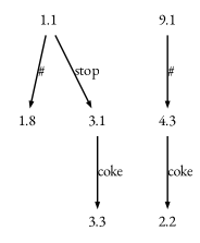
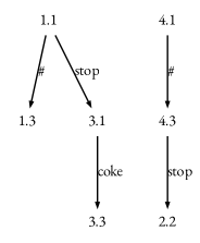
  digraph {
    fontname="EB Garamond"
    rankdir=TB
    node [fontname="EB Garamond" fontsize=10 shape=plaintext]
    edge [arrowsize=0.3 fontname="EB Garamond" fontsize=10]
    1.1 [height=.2 width=.3]
-   1.3 [height=.2 width=.3 label=1.8]
+   1.3 [height=.2 width=.3]
    3.1 [height=.2 width=.3]
    3.3 [height=.2 width=.3]
-   4.1 [height=.2 width=.3 label=9.1]
+   4.1 [height=.2 width=.3]
    4.3 [height=.2 width=.3]
    2.2 [height=.2 width=.3]
    1.1 -> 1.3 [label="#"]
    1.1 -> 3.1 [label=stop]
    3.1 -> 3.3 [label=coke]
    4.1 -> 4.3 [label="#"]
-   4.3 -> 2.2 [label=coke]
+   4.3 -> 2.2 [label=stop]
  }
